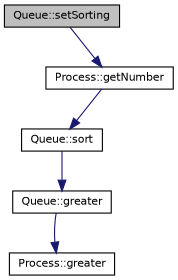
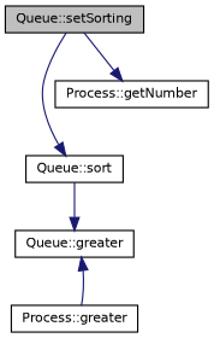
  digraph {
    rankdir=TB
    node [color=black fillcolor=white fontname=Helvetica fontsize=10 shape=record style=filled]
    edge [color=midnightblue fontname=Helvetica fontsize=10 labelfontname=Helvetica labelfontsize=10 style=solid]
    n1 [fillcolor=grey75 fontcolor=black height=0.2 label="Queue::setSorting" width=0.4]
    n2 [height=0.2 label="Queue::sort" width=0.4]
    n3 [height=0.2 label="Process::getNumber" width=0.4]
    n4 [height=0.2 label="Queue::greater" width=0.4]
    n5 [height=0.2 label="Process::greater" width=0.4]
-   n3 -> n2
+   n1 -> n2
    n1 -> n3
    n2 -> n4
-   n4 -> n5
+   n5 -> n4
  }
